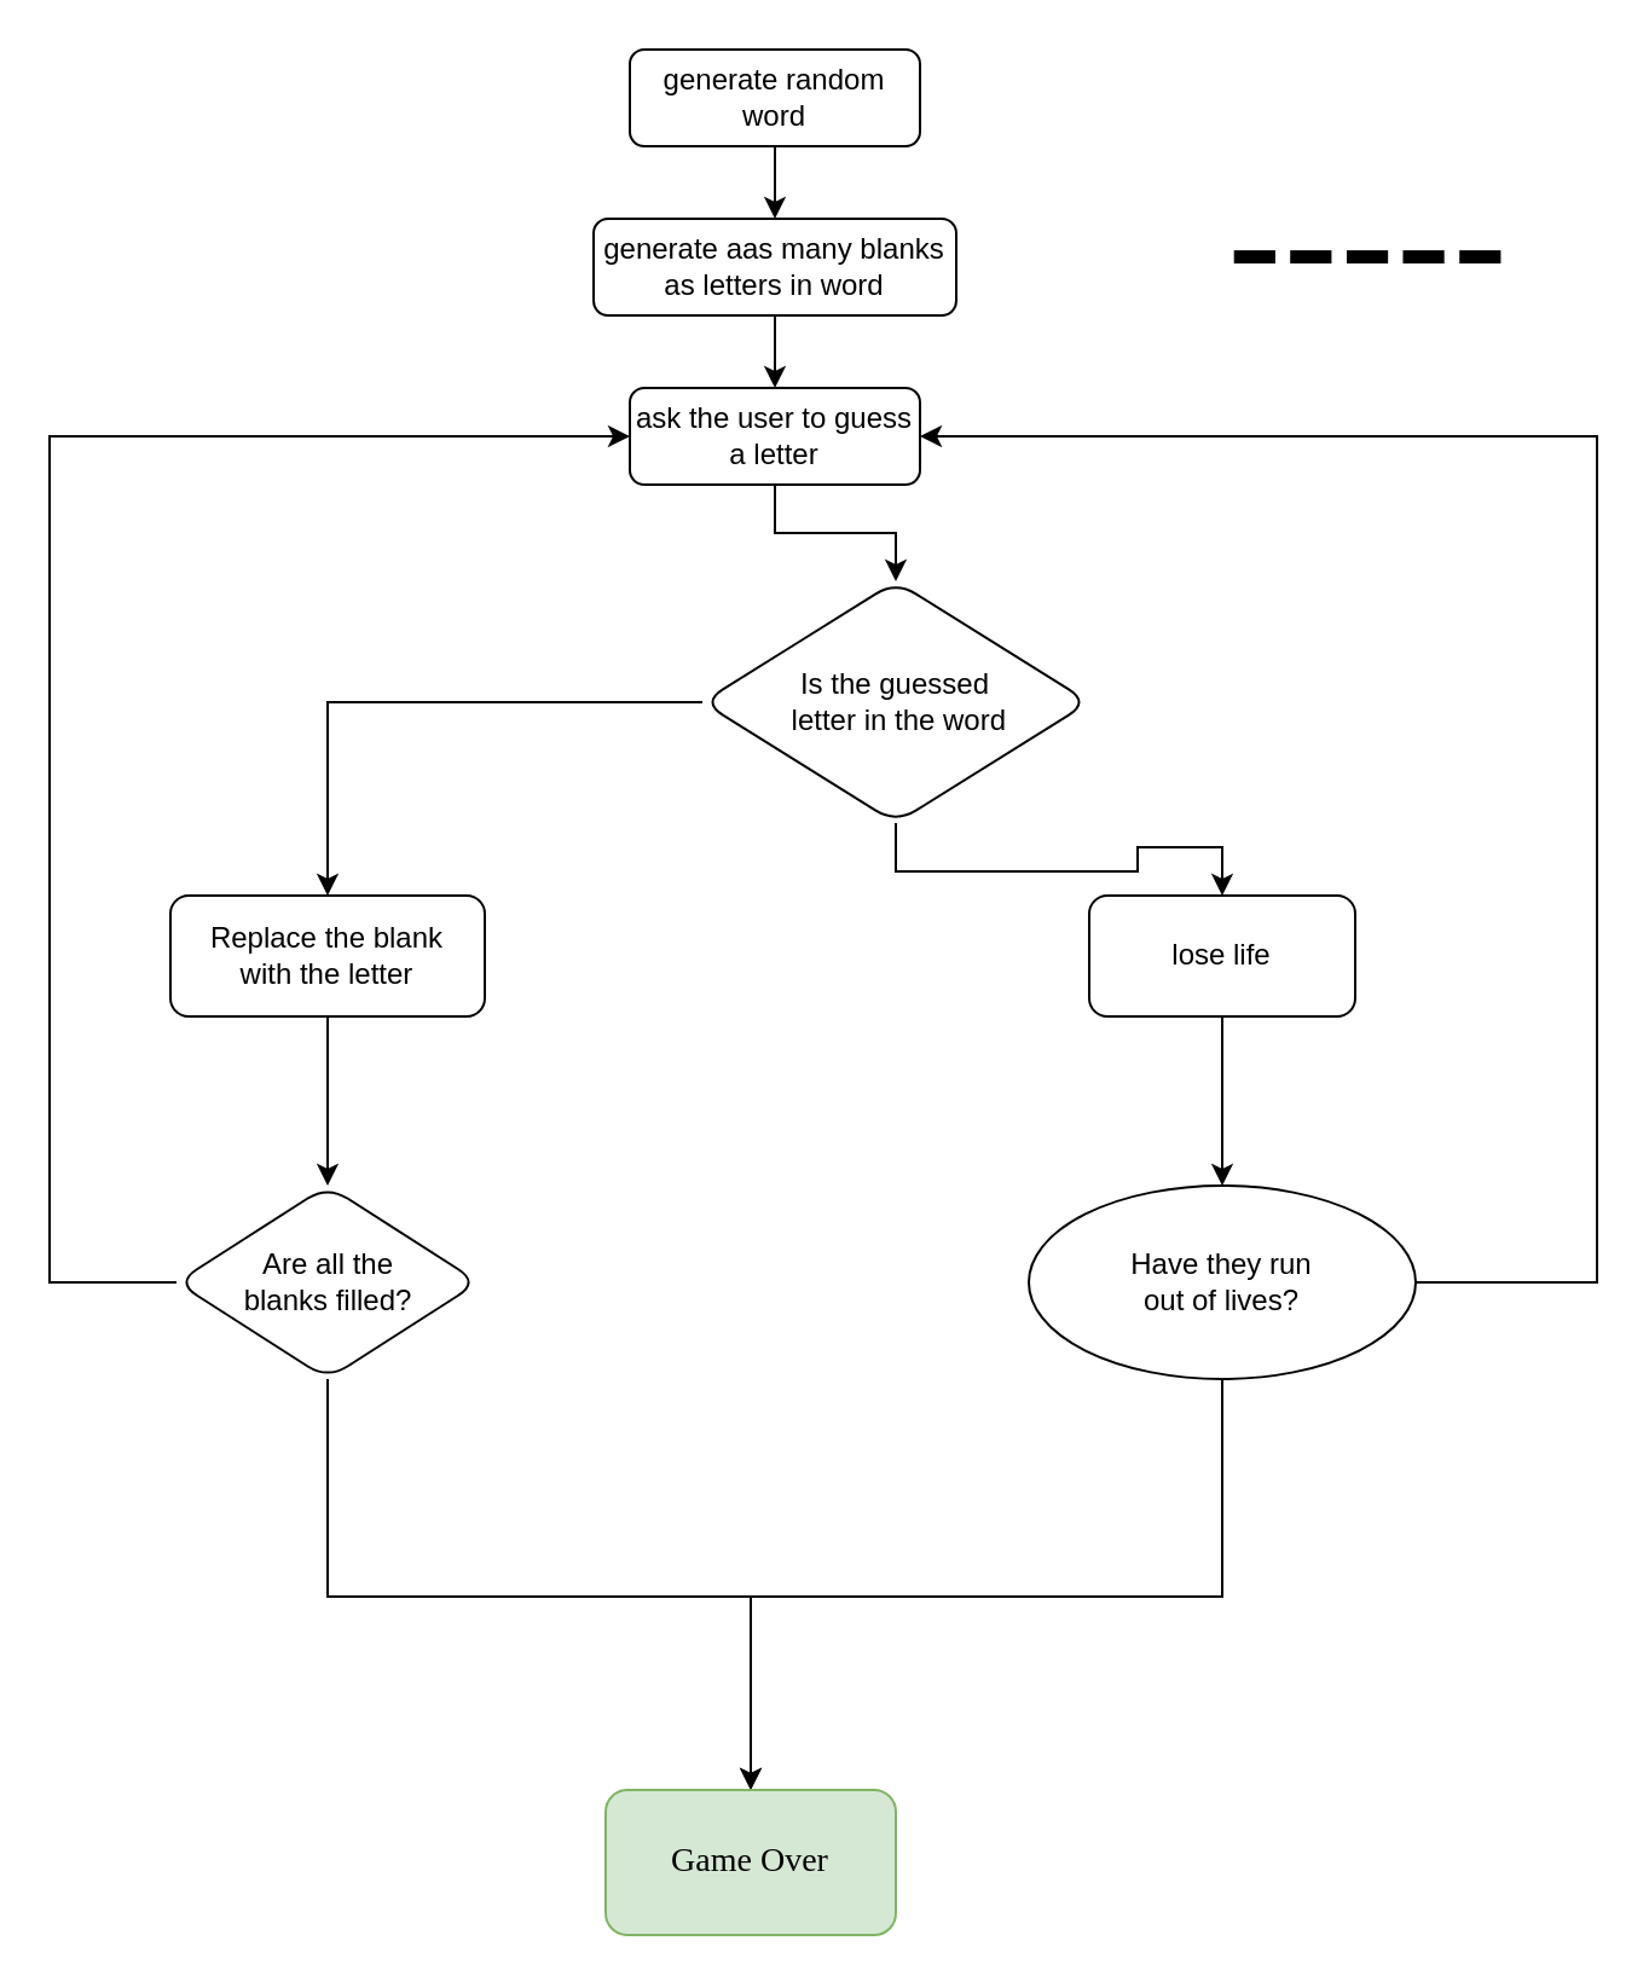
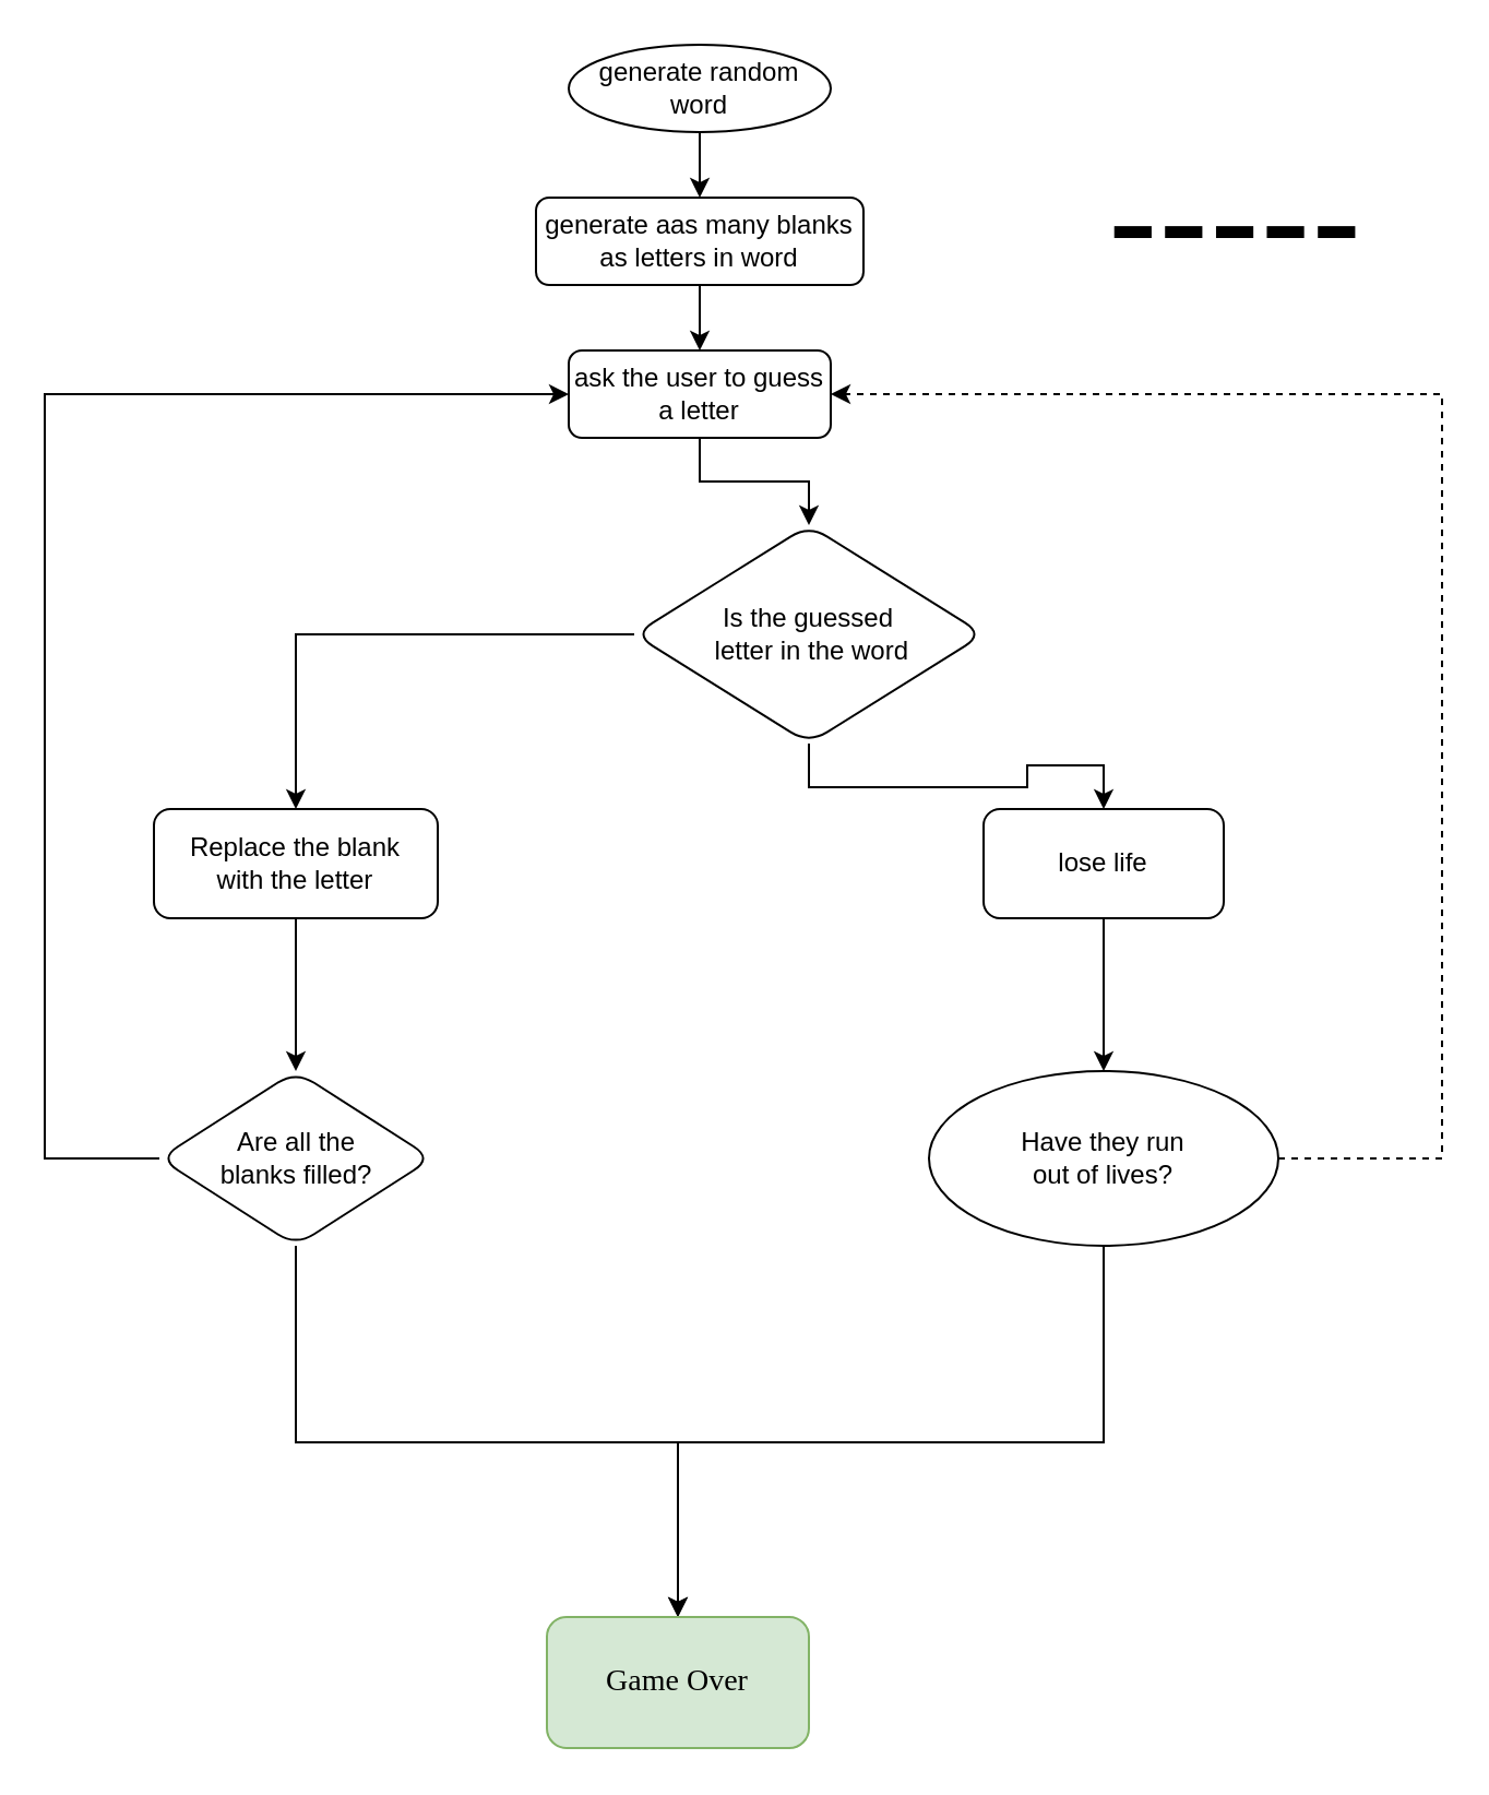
  <mxCell id="0" />
  <mxCell id="1" parent="0" />
  <mxCell id="2" value="" style="edgeStyle=orthogonalEdgeStyle;rounded=0;orthogonalLoop=1;jettySize=auto;html=1;" edge="1" parent="1" source="3" target="5"><mxGeometry relative="1" as="geometry" /></mxCell>
- <mxCell id="3" value="generate random&lt;br&gt;word" style="rounded=1;whiteSpace=wrap;html=1;fontSize=12;glass=0;strokeWidth=1;shadow=0;" parent="1" vertex="1"><mxGeometry x="260" y="20" width="120" height="40" as="geometry" /></mxCell>
+ <mxCell id="3" value="generate random&lt;br&gt;word" style="ellipse;whiteSpace=wrap;html=1;fontSize=12;glass=0;strokeWidth=1;shadow=0;" parent="1" vertex="1"><mxGeometry x="260" y="20" width="120" height="40" as="geometry" /></mxCell>
  <mxCell id="4" value="" style="edgeStyle=orthogonalEdgeStyle;rounded=0;orthogonalLoop=1;jettySize=auto;html=1;" edge="1" parent="1" source="5" target="7"><mxGeometry relative="1" as="geometry" /></mxCell>
  <mxCell id="5" value="generate aas many blanks as letters in word" style="whiteSpace=wrap;html=1;rounded=1;glass=0;strokeWidth=1;shadow=0;" vertex="1" parent="1"><mxGeometry x="245" y="90" width="150" height="40" as="geometry" /></mxCell>
  <mxCell id="6" value="" style="edgeStyle=orthogonalEdgeStyle;rounded=0;orthogonalLoop=1;jettySize=auto;html=1;" edge="1" parent="1" source="7" target="10"><mxGeometry relative="1" as="geometry" /></mxCell>
  <mxCell id="7" value="ask the user to guess a letter" style="whiteSpace=wrap;html=1;rounded=1;glass=0;strokeWidth=1;shadow=0;" vertex="1" parent="1"><mxGeometry x="260" y="160" width="120" height="40" as="geometry" /></mxCell>
  <mxCell id="8" value="" style="edgeStyle=orthogonalEdgeStyle;rounded=0;orthogonalLoop=1;jettySize=auto;html=1;" edge="1" parent="1" source="10" target="12"><mxGeometry relative="1" as="geometry" /></mxCell>
  <mxCell id="9" value="" style="edgeStyle=orthogonalEdgeStyle;rounded=0;orthogonalLoop=1;jettySize=auto;html=1;" edge="1" parent="1" source="10" target="17"><mxGeometry relative="1" as="geometry" /></mxCell>
  <mxCell id="10" value="Is the guessed&lt;br&gt;&amp;nbsp;letter in the word" style="rhombus;whiteSpace=wrap;html=1;rounded=1;glass=0;strokeWidth=1;shadow=0;" vertex="1" parent="1"><mxGeometry x="290" y="240" width="160" height="100" as="geometry" /></mxCell>
  <mxCell id="11" value="" style="edgeStyle=orthogonalEdgeStyle;rounded=0;orthogonalLoop=1;jettySize=auto;html=1;" edge="1" parent="1" source="12" target="15"><mxGeometry relative="1" as="geometry" /></mxCell>
  <mxCell id="12" value="lose life" style="whiteSpace=wrap;html=1;rounded=1;glass=0;strokeWidth=1;shadow=0;" vertex="1" parent="1"><mxGeometry x="450" y="370" width="110" height="50" as="geometry" /></mxCell>
- <mxCell id="13" style="edgeStyle=orthogonalEdgeStyle;rounded=0;orthogonalLoop=1;jettySize=auto;html=1;entryX=1;entryY=0.5;entryDx=0;entryDy=0;" edge="1" parent="1" source="15" target="7"><mxGeometry relative="1" as="geometry"><mxPoint x="640" y="180" as="targetPoint" /><Array as="points"><mxPoint x="660" y="530" /><mxPoint x="660" y="180" /></Array></mxGeometry></mxCell>
+ <mxCell id="13" style="edgeStyle=orthogonalEdgeStyle;rounded=0;orthogonalLoop=1;jettySize=auto;html=1;entryX=1;entryY=0.5;entryDx=0;entryDy=0;dashed=1;" edge="1" parent="1" source="15" target="7"><mxGeometry relative="1" as="geometry"><mxPoint x="640" y="180" as="targetPoint" /><Array as="points"><mxPoint x="660" y="530" /><mxPoint x="660" y="180" /></Array></mxGeometry></mxCell>
  <mxCell id="14" style="edgeStyle=orthogonalEdgeStyle;rounded=0;orthogonalLoop=1;jettySize=auto;html=1;fontSize=70;" edge="1" parent="1" source="15"><mxGeometry relative="1" as="geometry"><mxPoint x="310" y="740" as="targetPoint" /><Array as="points"><mxPoint x="505" y="660" /><mxPoint x="310" y="660" /></Array></mxGeometry></mxCell>
  <mxCell id="15" value="Have they run&lt;br&gt;out of lives?" style="ellipse;whiteSpace=wrap;html=1;glass=0;strokeWidth=1;shadow=0;" vertex="1" parent="1"><mxGeometry x="425" y="490" width="160" height="80" as="geometry" /></mxCell>
  <mxCell id="16" value="" style="edgeStyle=orthogonalEdgeStyle;rounded=0;orthogonalLoop=1;jettySize=auto;html=1;" edge="1" parent="1" source="17" target="20"><mxGeometry relative="1" as="geometry" /></mxCell>
  <mxCell id="17" value="Replace the blank&lt;br&gt;with the letter" style="whiteSpace=wrap;html=1;rounded=1;glass=0;strokeWidth=1;shadow=0;" vertex="1" parent="1"><mxGeometry x="70" y="370" width="130" height="50" as="geometry" /></mxCell>
  <mxCell id="18" style="edgeStyle=orthogonalEdgeStyle;rounded=0;orthogonalLoop=1;jettySize=auto;html=1;exitX=0;exitY=0.5;exitDx=0;exitDy=0;" edge="1" parent="1" source="20"><mxGeometry relative="1" as="geometry"><mxPoint x="260" y="180" as="targetPoint" /><Array as="points"><mxPoint x="20" y="530" /><mxPoint x="20" y="180" /></Array></mxGeometry></mxCell>
  <mxCell id="19" style="edgeStyle=orthogonalEdgeStyle;rounded=0;orthogonalLoop=1;jettySize=auto;html=1;fontSize=70;" edge="1" parent="1" source="20" target="22"><mxGeometry relative="1" as="geometry"><mxPoint x="310" y="740" as="targetPoint" /><Array as="points"><mxPoint x="135" y="660" /></Array></mxGeometry></mxCell>
  <mxCell id="20" value="Are all the&lt;br&gt;blanks filled?" style="rhombus;whiteSpace=wrap;html=1;rounded=1;glass=0;strokeWidth=1;shadow=0;" vertex="1" parent="1"><mxGeometry x="72.5" y="490" width="125" height="80" as="geometry" /></mxCell>
  <mxCell id="21" value="&lt;font style=&quot;font-size: 70px;&quot;&gt;-----&lt;/font&gt;" style="text;html=1;align=center;verticalAlign=middle;resizable=0;points=[];autosize=1;strokeColor=none;fillColor=none;" vertex="1" parent="1"><mxGeometry x="500" y="80" width="130" height="40" as="geometry" /></mxCell>
  <mxCell id="22" value="&lt;span style=&quot;font-size: 14px;&quot;&gt;Game Over&lt;br style=&quot;font-size: 14px;&quot;&gt;&lt;/span&gt;" style="rounded=1;whiteSpace=wrap;html=1;fontSize=14;fillColor=#d5e8d4;strokeColor=#82b366;fontFamily=Times New Roman;horizontal=1;" vertex="1" parent="1"><mxGeometry x="250" y="740" width="120" height="60" as="geometry" /></mxCell>
